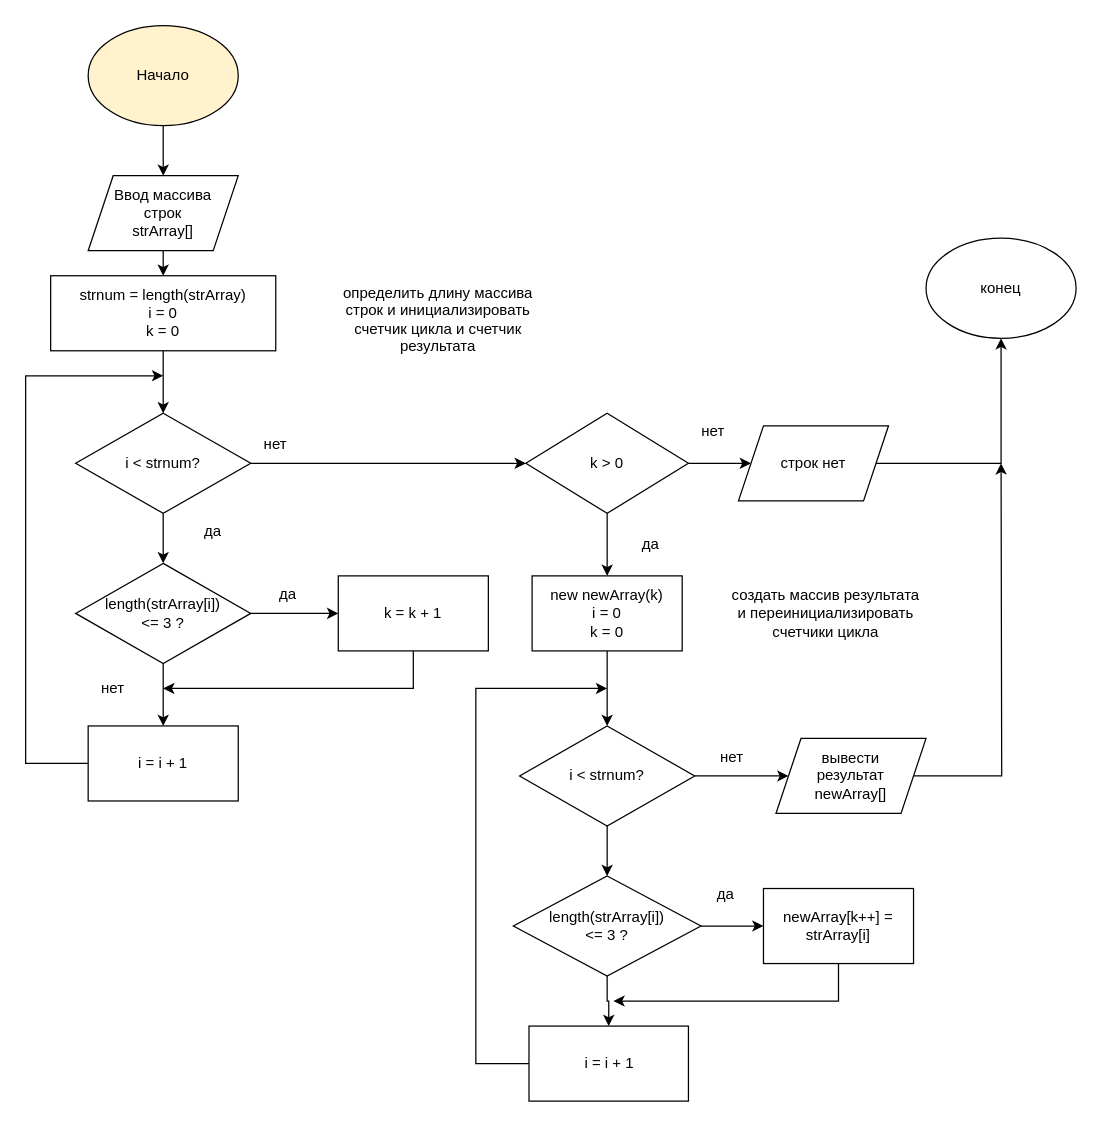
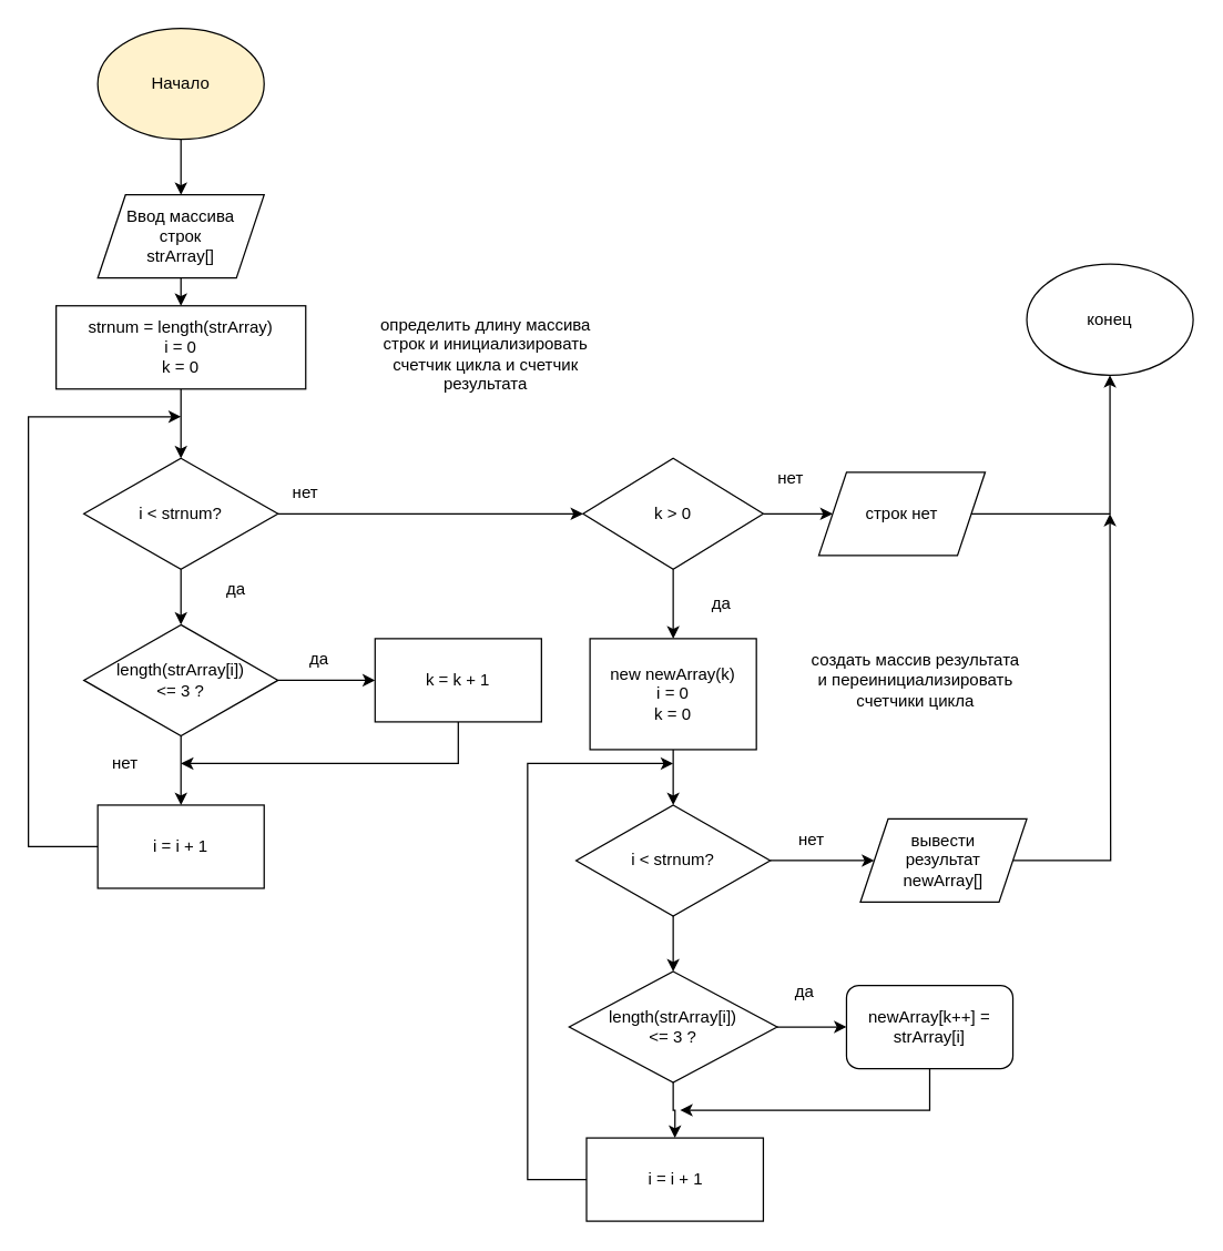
  <mxCell id="0" />
  <mxCell id="1" parent="0" />
  <mxCell id="2" style="edgeStyle=orthogonalEdgeStyle;rounded=0;orthogonalLoop=1;jettySize=auto;html=1;exitX=0.5;exitY=1;exitDx=0;exitDy=0;entryX=0.5;entryY=0;entryDx=0;entryDy=0;" edge="1" parent="1" source="3" target="5"><mxGeometry relative="1" as="geometry" /></mxCell>
  <mxCell id="3" value="Начало" style="ellipse;whiteSpace=wrap;html=1;fillColor=#fff2cc;" vertex="1" parent="1"><mxGeometry x="70" y="20" width="120" height="80" as="geometry" /></mxCell>
  <mxCell id="4" style="edgeStyle=orthogonalEdgeStyle;rounded=0;orthogonalLoop=1;jettySize=auto;html=1;exitX=0.5;exitY=1;exitDx=0;exitDy=0;entryX=0.5;entryY=0;entryDx=0;entryDy=0;" edge="1" parent="1" source="5" target="7"><mxGeometry relative="1" as="geometry" /></mxCell>
  <mxCell id="5" value="Ввод массива&lt;br&gt;строк&lt;br&gt;strArray[]" style="shape=parallelogram;perimeter=parallelogramPerimeter;whiteSpace=wrap;html=1;fixedSize=1;" vertex="1" parent="1"><mxGeometry x="70" y="140" width="120" height="60" as="geometry" /></mxCell>
  <mxCell id="6" style="edgeStyle=orthogonalEdgeStyle;rounded=0;orthogonalLoop=1;jettySize=auto;html=1;exitX=0.5;exitY=1;exitDx=0;exitDy=0;entryX=0.5;entryY=0;entryDx=0;entryDy=0;" edge="1" parent="1" source="7" target="10"><mxGeometry relative="1" as="geometry" /></mxCell>
  <mxCell id="7" value="strnum = length(strArray)&lt;br&gt;i = 0&lt;br&gt;k = 0" style="rounded=0;whiteSpace=wrap;html=1;" vertex="1" parent="1"><mxGeometry x="40" y="220" width="180" height="60" as="geometry" /></mxCell>
  <mxCell id="8" style="edgeStyle=orthogonalEdgeStyle;rounded=0;orthogonalLoop=1;jettySize=auto;html=1;exitX=0.5;exitY=1;exitDx=0;exitDy=0;entryX=0.5;entryY=0;entryDx=0;entryDy=0;" edge="1" parent="1" source="10" target="13"><mxGeometry relative="1" as="geometry" /></mxCell>
  <mxCell id="9" style="edgeStyle=orthogonalEdgeStyle;rounded=0;orthogonalLoop=1;jettySize=auto;html=1;exitX=1;exitY=0.5;exitDx=0;exitDy=0;entryX=0;entryY=0.5;entryDx=0;entryDy=0;" edge="1" parent="1" source="10" target="24"><mxGeometry relative="1" as="geometry"><mxPoint x="290" y="370" as="targetPoint" /></mxGeometry></mxCell>
  <mxCell id="10" value="i &amp;lt; strnum?" style="rhombus;whiteSpace=wrap;html=1;" vertex="1" parent="1"><mxGeometry x="60" y="330" width="140" height="80" as="geometry" /></mxCell>
  <mxCell id="11" value="определить длину массива строк и инициализировать счетчик цикла и счетчик результата" style="text;html=1;strokeColor=none;fillColor=none;align=center;verticalAlign=middle;whiteSpace=wrap;rounded=0;" vertex="1" parent="1"><mxGeometry x="260" y="220" width="180" height="70" as="geometry" /></mxCell>
  <mxCell id="12" style="edgeStyle=orthogonalEdgeStyle;rounded=0;orthogonalLoop=1;jettySize=auto;html=1;exitX=0.5;exitY=1;exitDx=0;exitDy=0;entryX=0.5;entryY=0;entryDx=0;entryDy=0;" edge="1" parent="1" source="13" target="20"><mxGeometry relative="1" as="geometry" /></mxCell>
  <mxCell id="13" value="length(strArray[i])&lt;br&gt;&amp;lt;= 3 ?" style="rhombus;whiteSpace=wrap;html=1;" vertex="1" parent="1"><mxGeometry x="60" y="450" width="140" height="80" as="geometry" /></mxCell>
  <mxCell id="14" style="edgeStyle=orthogonalEdgeStyle;rounded=0;orthogonalLoop=1;jettySize=auto;html=1;exitX=0;exitY=1;exitDx=0;exitDy=0;entryX=0;entryY=0.5;entryDx=0;entryDy=0;" edge="1" parent="1" source="15" target="18"><mxGeometry relative="1" as="geometry"><Array as="points"><mxPoint x="240" y="490" /><mxPoint x="240" y="490" /></Array></mxGeometry></mxCell>
  <mxCell id="15" value="да" style="text;html=1;strokeColor=none;fillColor=none;align=center;verticalAlign=middle;whiteSpace=wrap;rounded=0;" vertex="1" parent="1"><mxGeometry x="200" y="460" width="60" height="30" as="geometry" /></mxCell>
  <mxCell id="16" value="да" style="text;html=1;strokeColor=none;fillColor=none;align=center;verticalAlign=middle;whiteSpace=wrap;rounded=0;" vertex="1" parent="1"><mxGeometry x="140" y="410" width="60" height="30" as="geometry" /></mxCell>
  <mxCell id="17" style="edgeStyle=orthogonalEdgeStyle;rounded=0;orthogonalLoop=1;jettySize=auto;html=1;exitX=0.5;exitY=1;exitDx=0;exitDy=0;" edge="1" parent="1" source="18"><mxGeometry relative="1" as="geometry"><mxPoint x="130" y="550" as="targetPoint" /><Array as="points"><mxPoint x="330" y="550" /></Array></mxGeometry></mxCell>
  <mxCell id="18" value="k = k + 1" style="rounded=0;whiteSpace=wrap;html=1;" vertex="1" parent="1"><mxGeometry x="270" y="460" width="120" height="60" as="geometry" /></mxCell>
  <mxCell id="19" style="edgeStyle=orthogonalEdgeStyle;rounded=0;orthogonalLoop=1;jettySize=auto;html=1;exitX=0;exitY=0.5;exitDx=0;exitDy=0;" edge="1" parent="1" source="20"><mxGeometry relative="1" as="geometry"><mxPoint x="130" y="300" as="targetPoint" /><Array as="points"><mxPoint x="20" y="610" /><mxPoint x="20" y="300" /></Array></mxGeometry></mxCell>
  <mxCell id="20" value="i = i + 1" style="rounded=0;whiteSpace=wrap;html=1;" vertex="1" parent="1"><mxGeometry x="70" y="580" width="120" height="60" as="geometry" /></mxCell>
  <mxCell id="21" value="нет" style="text;html=1;strokeColor=none;fillColor=none;align=center;verticalAlign=middle;whiteSpace=wrap;rounded=0;" vertex="1" parent="1"><mxGeometry x="190" y="340" width="60" height="30" as="geometry" /></mxCell>
  <mxCell id="22" style="edgeStyle=orthogonalEdgeStyle;rounded=0;orthogonalLoop=1;jettySize=auto;html=1;exitX=1;exitY=0.5;exitDx=0;exitDy=0;entryX=0;entryY=0.5;entryDx=0;entryDy=0;" edge="1" parent="1" source="24" target="27"><mxGeometry relative="1" as="geometry" /></mxCell>
  <mxCell id="23" style="edgeStyle=orthogonalEdgeStyle;rounded=0;orthogonalLoop=1;jettySize=auto;html=1;exitX=0.5;exitY=1;exitDx=0;exitDy=0;entryX=0.5;entryY=0;entryDx=0;entryDy=0;" edge="1" parent="1" source="24" target="29"><mxGeometry relative="1" as="geometry" /></mxCell>
  <mxCell id="24" value="k &amp;gt; 0" style="rhombus;whiteSpace=wrap;html=1;" vertex="1" parent="1"><mxGeometry x="420" y="330" width="130" height="80" as="geometry" /></mxCell>
  <mxCell id="25" value="конец" style="ellipse;whiteSpace=wrap;html=1;" vertex="1" parent="1"><mxGeometry x="740" y="190" width="120" height="80" as="geometry" /></mxCell>
  <mxCell id="26" style="edgeStyle=orthogonalEdgeStyle;rounded=0;orthogonalLoop=1;jettySize=auto;html=1;exitX=1;exitY=0.5;exitDx=0;exitDy=0;entryX=0.5;entryY=1;entryDx=0;entryDy=0;" edge="1" parent="1" source="27" target="25"><mxGeometry relative="1" as="geometry" /></mxCell>
  <mxCell id="27" value="строк нет" style="shape=parallelogram;perimeter=parallelogramPerimeter;whiteSpace=wrap;html=1;fixedSize=1;" vertex="1" parent="1"><mxGeometry x="590" y="340" width="120" height="60" as="geometry" /></mxCell>
  <mxCell id="28" style="edgeStyle=orthogonalEdgeStyle;rounded=0;orthogonalLoop=1;jettySize=auto;html=1;exitX=0.5;exitY=1;exitDx=0;exitDy=0;entryX=0.5;entryY=0;entryDx=0;entryDy=0;" edge="1" parent="1" source="29" target="33"><mxGeometry relative="1" as="geometry" /></mxCell>
- <mxCell id="29" value="new newArray(k)&lt;br&gt;i = 0&lt;br&gt;k = 0" style="rounded=0;whiteSpace=wrap;html=1;" vertex="1" parent="1"><mxGeometry x="425" y="460" width="120" height="60" as="geometry" /></mxCell>
+ <mxCell id="29" value="new newArray(k)&lt;br&gt;i = 0&lt;br&gt;k = 0" style="rounded=0;whiteSpace=wrap;html=1;" vertex="1" parent="1"><mxGeometry x="425" y="460" width="120" height="80" as="geometry" /></mxCell>
  <mxCell id="30" value="создать массив результата&lt;br&gt;и переинициализировать счетчики цикла" style="text;html=1;strokeColor=none;fillColor=none;align=center;verticalAlign=middle;whiteSpace=wrap;rounded=0;" vertex="1" parent="1"><mxGeometry x="570" y="455" width="180" height="70" as="geometry" /></mxCell>
  <mxCell id="31" style="edgeStyle=orthogonalEdgeStyle;rounded=0;orthogonalLoop=1;jettySize=auto;html=1;exitX=0.5;exitY=1;exitDx=0;exitDy=0;entryX=0.5;entryY=0;entryDx=0;entryDy=0;" edge="1" parent="1" source="33" target="36"><mxGeometry relative="1" as="geometry" /></mxCell>
  <mxCell id="32" style="edgeStyle=orthogonalEdgeStyle;rounded=0;orthogonalLoop=1;jettySize=auto;html=1;exitX=1;exitY=0.5;exitDx=0;exitDy=0;entryX=0;entryY=0.5;entryDx=0;entryDy=0;" edge="1" parent="1" source="33" target="38"><mxGeometry relative="1" as="geometry" /></mxCell>
  <mxCell id="33" value="i &amp;lt; strnum?" style="rhombus;whiteSpace=wrap;html=1;" vertex="1" parent="1"><mxGeometry x="415" y="580" width="140" height="80" as="geometry" /></mxCell>
  <mxCell id="34" style="edgeStyle=orthogonalEdgeStyle;rounded=0;orthogonalLoop=1;jettySize=auto;html=1;exitX=1;exitY=0.5;exitDx=0;exitDy=0;entryX=0;entryY=0.5;entryDx=0;entryDy=0;" edge="1" parent="1" source="36" target="42"><mxGeometry relative="1" as="geometry" /></mxCell>
  <mxCell id="35" style="edgeStyle=orthogonalEdgeStyle;rounded=0;orthogonalLoop=1;jettySize=auto;html=1;exitX=0.5;exitY=1;exitDx=0;exitDy=0;entryX=0.5;entryY=0;entryDx=0;entryDy=0;" edge="1" parent="1" source="36" target="45"><mxGeometry relative="1" as="geometry" /></mxCell>
  <mxCell id="36" value="length(strArray[i])&lt;br&gt;&amp;lt;= 3 ?" style="rhombus;whiteSpace=wrap;html=1;" vertex="1" parent="1"><mxGeometry x="410" y="700" width="150" height="80" as="geometry" /></mxCell>
  <mxCell id="37" style="edgeStyle=orthogonalEdgeStyle;rounded=0;orthogonalLoop=1;jettySize=auto;html=1;exitX=1;exitY=0.5;exitDx=0;exitDy=0;" edge="1" parent="1" source="38"><mxGeometry relative="1" as="geometry"><mxPoint x="800" y="370" as="targetPoint" /></mxGeometry></mxCell>
  <mxCell id="38" value="вывести&lt;br&gt;результат&lt;br&gt;newArray[]" style="shape=parallelogram;perimeter=parallelogramPerimeter;whiteSpace=wrap;html=1;fixedSize=1;" vertex="1" parent="1"><mxGeometry x="620" y="590" width="120" height="60" as="geometry" /></mxCell>
  <mxCell id="39" value="нет" style="text;html=1;strokeColor=none;fillColor=none;align=center;verticalAlign=middle;whiteSpace=wrap;rounded=0;" vertex="1" parent="1"><mxGeometry x="555" y="590" width="60" height="30" as="geometry" /></mxCell>
  <mxCell id="40" value="нет" style="text;html=1;strokeColor=none;fillColor=none;align=center;verticalAlign=middle;whiteSpace=wrap;rounded=0;" vertex="1" parent="1"><mxGeometry x="60" y="535" width="60" height="30" as="geometry" /></mxCell>
  <mxCell id="41" style="edgeStyle=orthogonalEdgeStyle;rounded=0;orthogonalLoop=1;jettySize=auto;html=1;exitX=0.5;exitY=1;exitDx=0;exitDy=0;" edge="1" parent="1" source="42"><mxGeometry relative="1" as="geometry"><mxPoint x="490" y="800" as="targetPoint" /><Array as="points"><mxPoint x="670" y="800" /></Array></mxGeometry></mxCell>
- <mxCell id="42" value="newArray[k++] =&lt;br&gt;strArray[i]" style="rounded=0;whiteSpace=wrap;html=1;" vertex="1" parent="1"><mxGeometry x="610" y="710" width="120" height="60" as="geometry" /></mxCell>
+ <mxCell id="42" value="newArray[k++] =&lt;br&gt;strArray[i]" style="whiteSpace=wrap;html=1;rounded=1;" vertex="1" parent="1"><mxGeometry x="610" y="710" width="120" height="60" as="geometry" /></mxCell>
  <mxCell id="43" value="да" style="text;html=1;strokeColor=none;fillColor=none;align=center;verticalAlign=middle;whiteSpace=wrap;rounded=0;" vertex="1" parent="1"><mxGeometry x="550" y="700" width="60" height="30" as="geometry" /></mxCell>
  <mxCell id="44" style="edgeStyle=orthogonalEdgeStyle;rounded=0;orthogonalLoop=1;jettySize=auto;html=1;exitX=0;exitY=0.5;exitDx=0;exitDy=0;" edge="1" parent="1" source="45"><mxGeometry relative="1" as="geometry"><mxPoint x="485" y="550" as="targetPoint" /><Array as="points"><mxPoint x="380" y="850" /><mxPoint x="380" y="550" /></Array></mxGeometry></mxCell>
  <mxCell id="45" value="i = i + 1" style="rounded=0;whiteSpace=wrap;html=1;" vertex="1" parent="1"><mxGeometry x="422.5" y="820" width="127.5" height="60" as="geometry" /></mxCell>
  <mxCell id="46" value="нет" style="text;html=1;strokeColor=none;fillColor=none;align=center;verticalAlign=middle;whiteSpace=wrap;rounded=0;" vertex="1" parent="1"><mxGeometry x="540" y="330" width="60" height="30" as="geometry" /></mxCell>
  <mxCell id="47" value="да" style="text;html=1;strokeColor=none;fillColor=none;align=center;verticalAlign=middle;whiteSpace=wrap;rounded=0;" vertex="1" parent="1"><mxGeometry x="490" y="420" width="60" height="30" as="geometry" /></mxCell>
